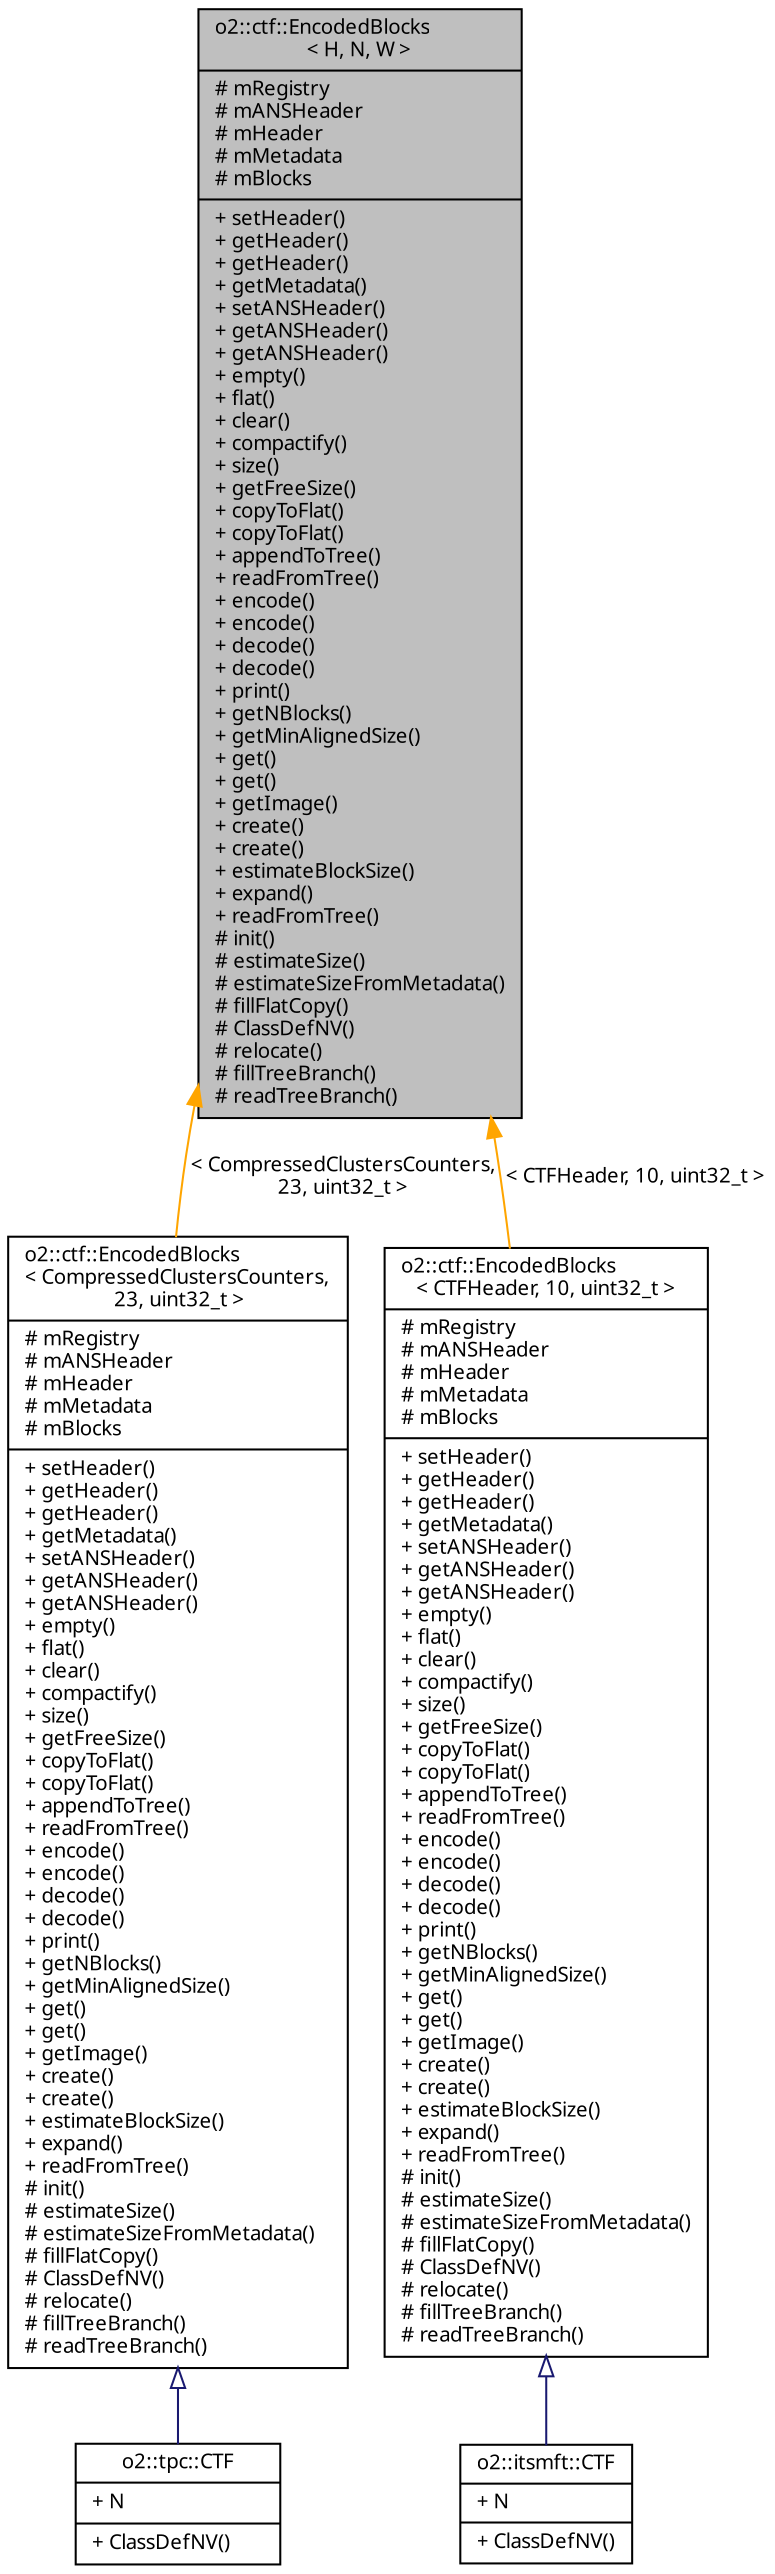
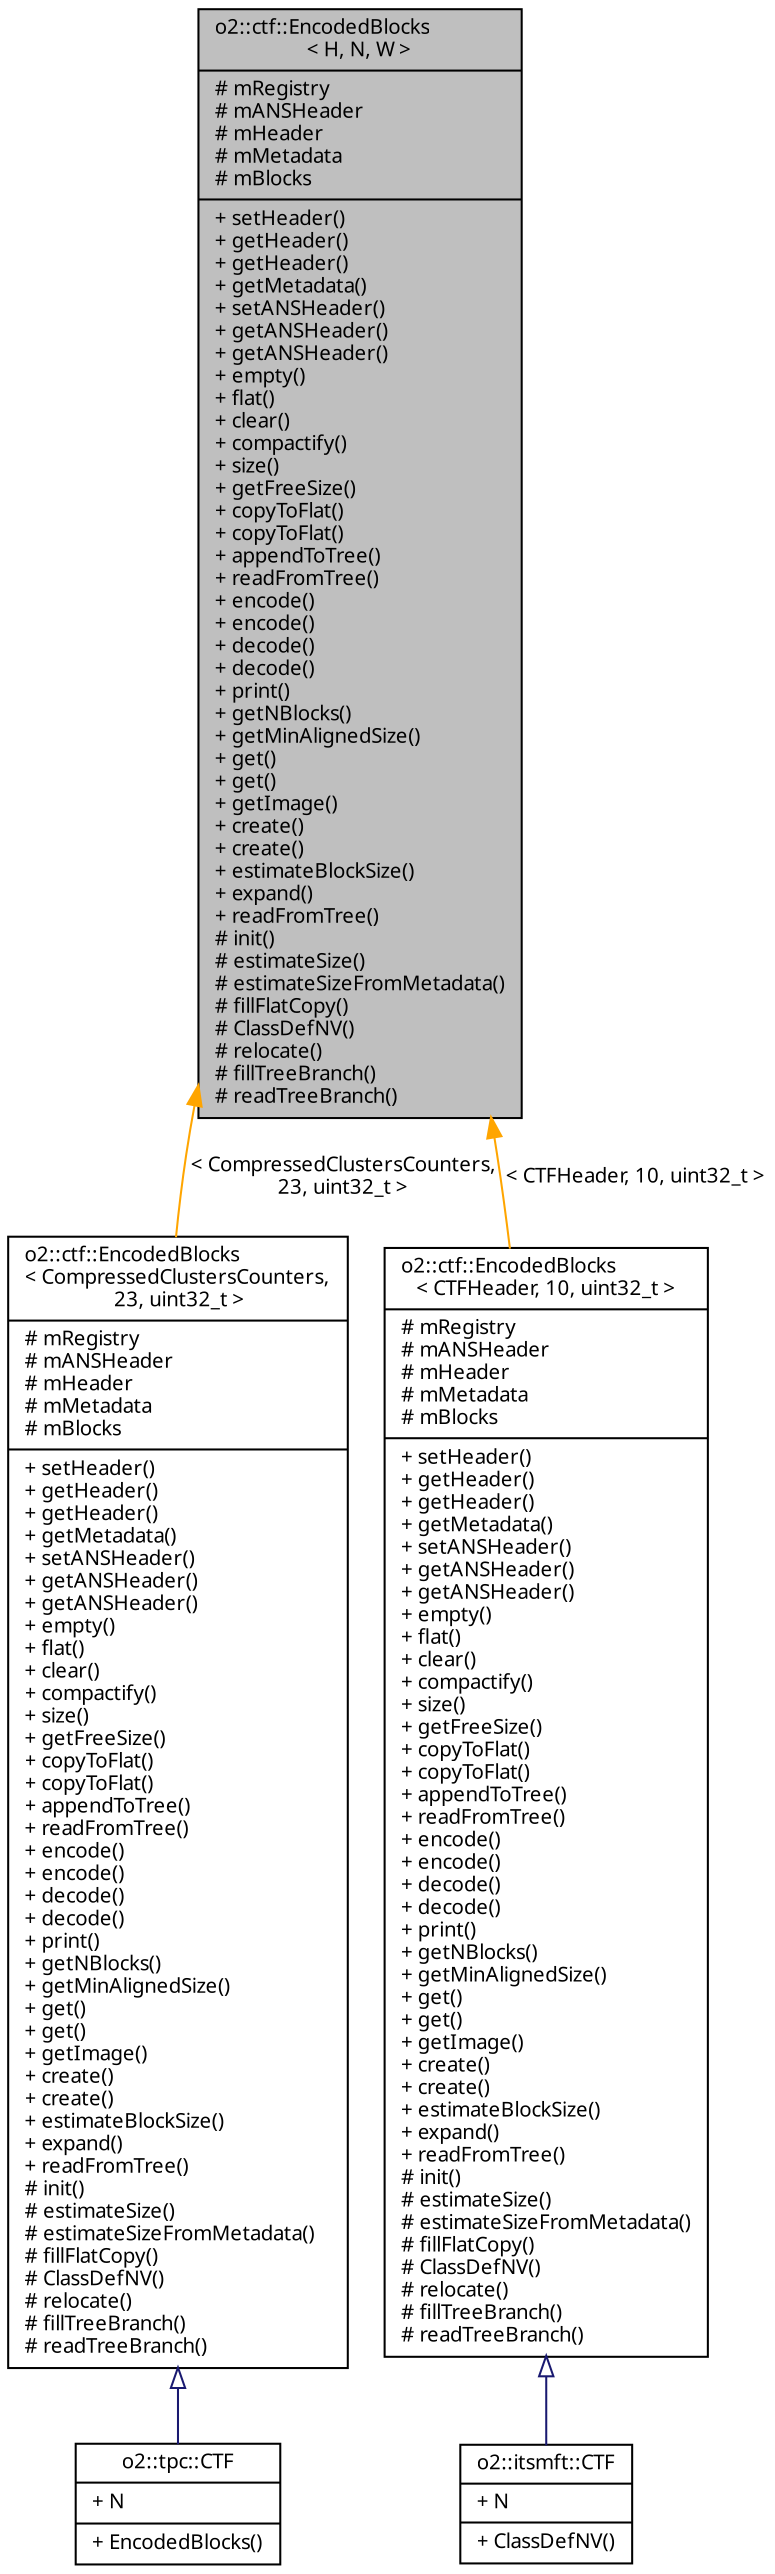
  digraph {
    fontname="Noto Sans"
    node [color=black fontname="Noto Sans" fontsize=10 shape=record]
    edge [color=orange dir=back fontname="Noto Sans" fontsize=10 labelfontname=Helvetica labelfontsize=10 style=solid]
    n1 [fillcolor=grey75 fontcolor=black height=0.2 label="{o2::ctf::EncodedBlocks\l\< H, N, W \>\n|# mRegistry\l# mANSHeader\l# mHeader\l# mMetadata\l# mBlocks\l|+ setHeader()\l+ getHeader()\l+ getHeader()\l+ getMetadata()\l+ setANSHeader()\l+ getANSHeader()\l+ getANSHeader()\l+ empty()\l+ flat()\l+ clear()\l+ compactify()\l+ size()\l+ getFreeSize()\l+ copyToFlat()\l+ copyToFlat()\l+ appendToTree()\l+ readFromTree()\l+ encode()\l+ encode()\l+ decode()\l+ decode()\l+ print()\l+ getNBlocks()\l+ getMinAlignedSize()\l+ get()\l+ get()\l+ getImage()\l+ create()\l+ create()\l+ estimateBlockSize()\l+ expand()\l+ readFromTree()\l# init()\l# estimateSize()\l# estimateSizeFromMetadata()\l# fillFlatCopy()\l# ClassDefNV()\l# relocate()\l# fillTreeBranch()\l# readTreeBranch()\l}" style=filled width=0.4]
    n2 [height=0.2 label="{o2::ctf::EncodedBlocks\l\< CompressedClustersCounters,\l 23, uint32_t \>\n|# mRegistry\l# mANSHeader\l# mHeader\l# mMetadata\l# mBlocks\l|+ setHeader()\l+ getHeader()\l+ getHeader()\l+ getMetadata()\l+ setANSHeader()\l+ getANSHeader()\l+ getANSHeader()\l+ empty()\l+ flat()\l+ clear()\l+ compactify()\l+ size()\l+ getFreeSize()\l+ copyToFlat()\l+ copyToFlat()\l+ appendToTree()\l+ readFromTree()\l+ encode()\l+ encode()\l+ decode()\l+ decode()\l+ print()\l+ getNBlocks()\l+ getMinAlignedSize()\l+ get()\l+ get()\l+ getImage()\l+ create()\l+ create()\l+ estimateBlockSize()\l+ expand()\l+ readFromTree()\l# init()\l# estimateSize()\l# estimateSizeFromMetadata()\l# fillFlatCopy()\l# ClassDefNV()\l# relocate()\l# fillTreeBranch()\l# readTreeBranch()\l}" width=0.4]
    n3 [height=0.2 label="{o2::ctf::EncodedBlocks\l\< CTFHeader, 10, uint32_t \>\n|# mRegistry\l# mANSHeader\l# mHeader\l# mMetadata\l# mBlocks\l|+ setHeader()\l+ getHeader()\l+ getHeader()\l+ getMetadata()\l+ setANSHeader()\l+ getANSHeader()\l+ getANSHeader()\l+ empty()\l+ flat()\l+ clear()\l+ compactify()\l+ size()\l+ getFreeSize()\l+ copyToFlat()\l+ copyToFlat()\l+ appendToTree()\l+ readFromTree()\l+ encode()\l+ encode()\l+ decode()\l+ decode()\l+ print()\l+ getNBlocks()\l+ getMinAlignedSize()\l+ get()\l+ get()\l+ getImage()\l+ create()\l+ create()\l+ estimateBlockSize()\l+ expand()\l+ readFromTree()\l# init()\l# estimateSize()\l# estimateSizeFromMetadata()\l# fillFlatCopy()\l# ClassDefNV()\l# relocate()\l# fillTreeBranch()\l# readTreeBranch()\l}" width=0.4]
-   n4 [height=0.2 label="{o2::tpc::CTF\n|+ N\l|+ ClassDefNV()\l}" width=0.4]
+   n4 [height=0.2 label="{o2::tpc::CTF\n|+ N\l|+ EncodedBlocks()\l}" width=0.4]
    n5 [height=0.2 label="{o2::itsmft::CTF\n|+ N\l|+ ClassDefNV()\l}" width=0.4]
    n1 -> n2 [label=" \< CompressedClustersCounters,\l 23, uint32_t \>"]
    n1 -> n3 [label=" \< CTFHeader, 10, uint32_t \>"]
    n2 -> n4 [arrowtail=onormal color=midnightblue]
    n3 -> n5 [arrowtail=onormal color=midnightblue]
  }
